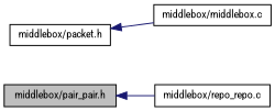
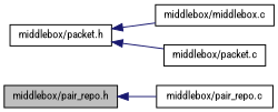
  digraph {
    fontname="Roboto Condensed"
    rankdir=LR
    node [color=black fillcolor=white fontname="Roboto Condensed" fontsize=10 shape=record style=filled]
    edge [color=midnightblue dir=back fontname="Roboto Condensed" fontsize=10 labelfontname=Helvetica labelfontsize=10 style=solid]
-   n1 [fillcolor=grey75 fontcolor=black height=0.2 label="middlebox/pair_pair.h" width=0.4]
-   n2 [height=0.2 label="middlebox/repo_repo.c" width=0.4]
+   n1 [fillcolor=grey75 fontcolor=black height=0.2 label="middlebox/pair_repo.h" width=0.4]
+   n2 [height=0.2 label="middlebox/pair_repo.c" width=0.4]
    n3 [height=0.2 label="middlebox/packet.h" width=0.4]
    n4 [height=0.2 label="middlebox/middlebox.c" width=0.4]
+   n5 [height=0.2 label="middlebox/packet.c" width=0.4]
    n1 -> n2
    n3 -> n4
+   n3 -> n5
  }
